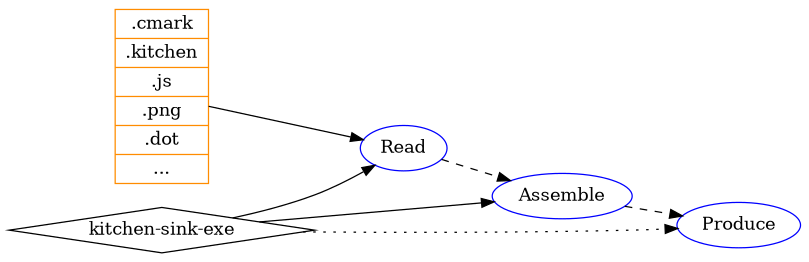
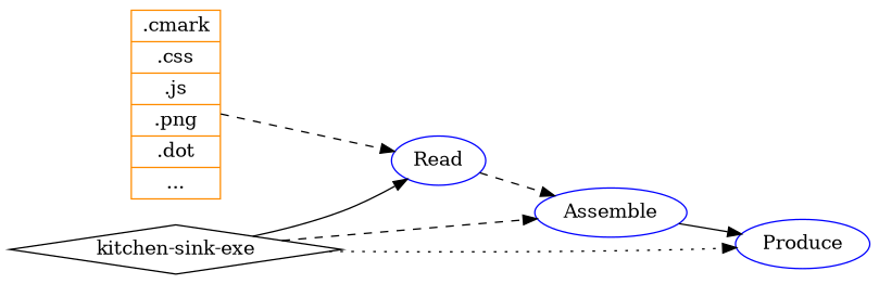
  digraph {
    rankdir=LR
    node [shape=oval color=blue]
    edge [style=solid]
    "kitchen-sink-exe" [shape=diamond color=""]
    Read
    Assemble
    Produce
-   n5 [color=darkorange label="<f0>.cmark |<f1>.kitchen |<f2>.js |<f3>.png|<f4>.dot|<f5>..." shape=record]
+   n5 [color=darkorange label="<f0>.cmark |<f1>.css |<f2>.js |<f3>.png|<f4>.dot|<f5>..." shape=record]
    "kitchen-sink-exe" -> Read
-   "kitchen-sink-exe" -> Assemble
+   "kitchen-sink-exe" -> Assemble [style=dashed]
    "kitchen-sink-exe" -> Produce [style=dotted]
    Read -> Assemble [style=dashed]
-   Assemble -> Produce [style=dashed]
-   n5 -> Read
+   Assemble -> Produce
+   n5 -> Read [style=dashed]
  }
